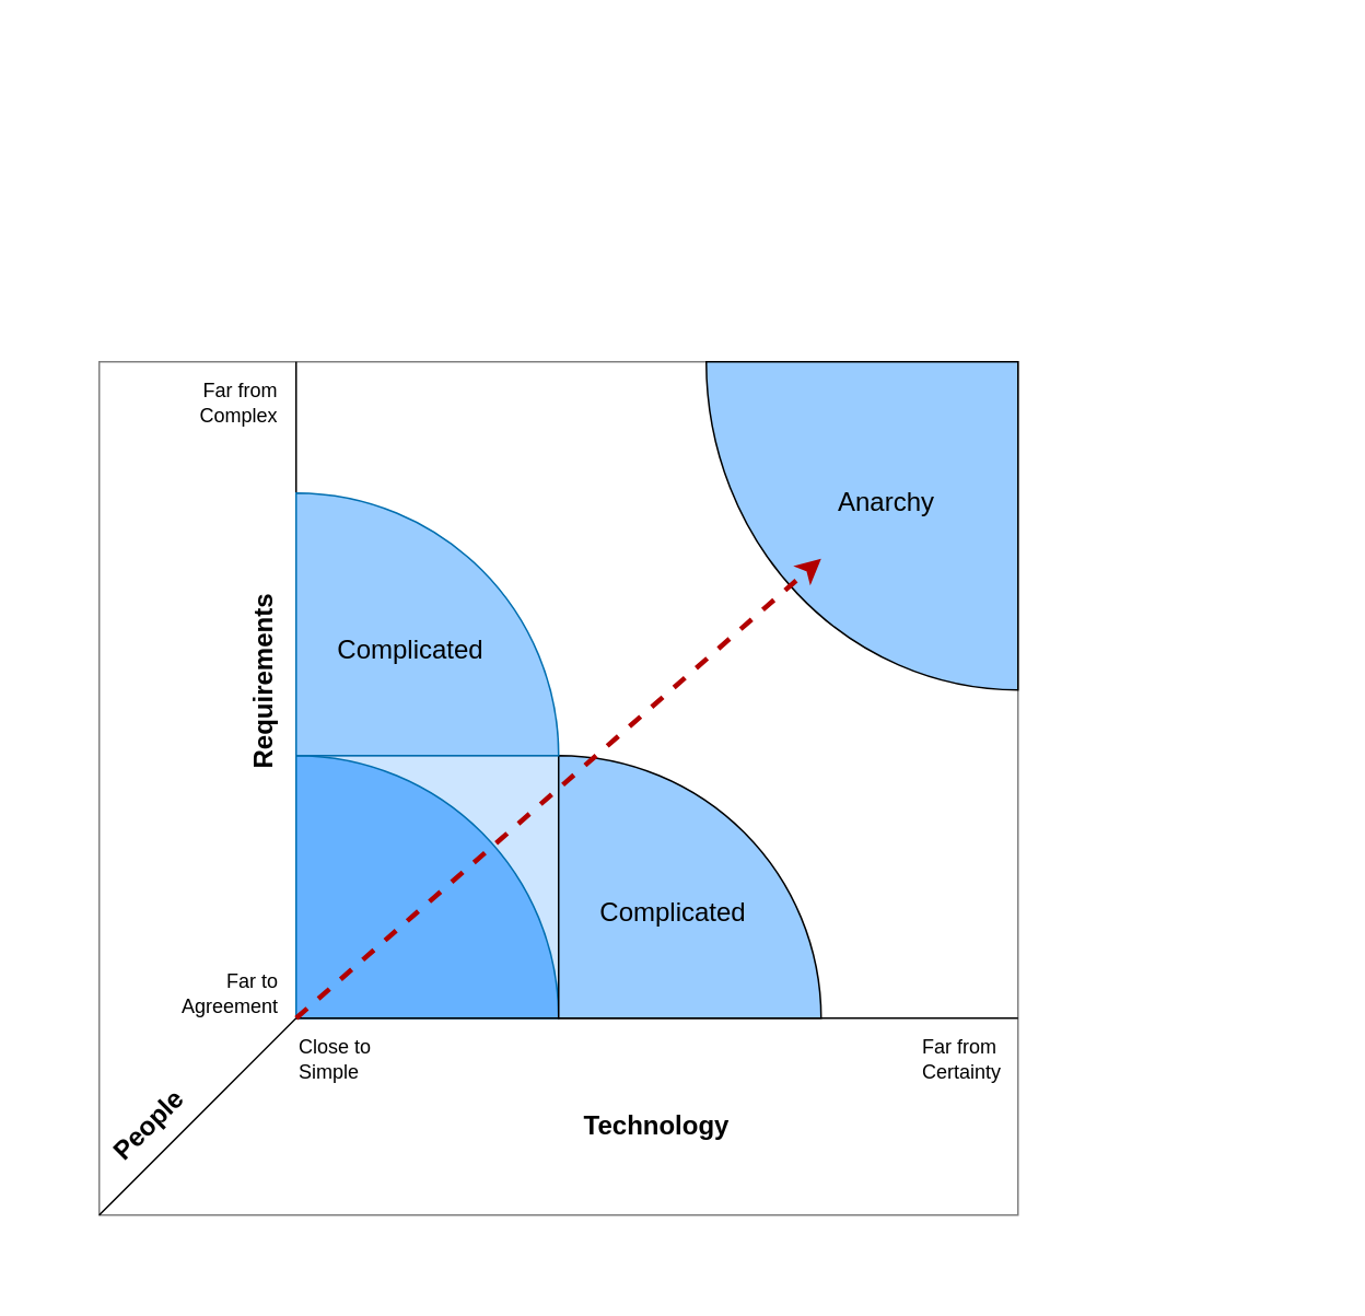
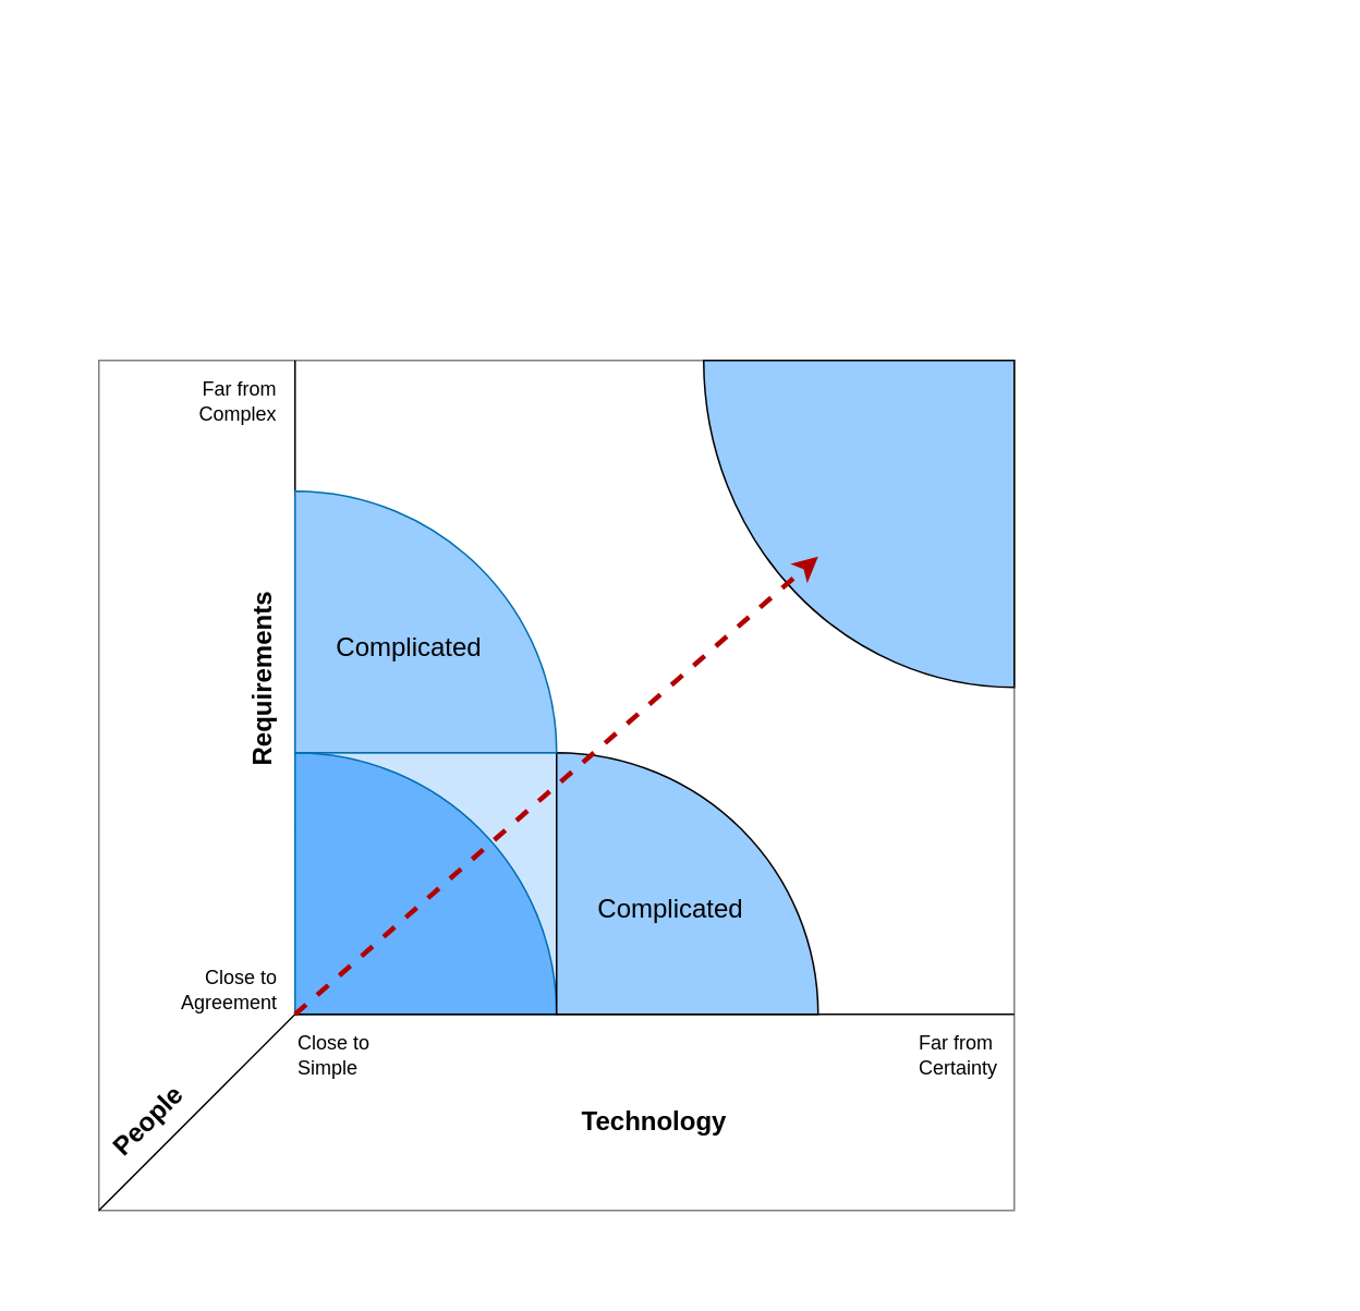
  <mxCell id="0" />
  <mxCell id="1" parent="0" />
  <mxCell id="2" value="" style="verticalLabelPosition=bottom;verticalAlign=top;html=1;shape=mxgraph.basic.rect;fillColor2=none;strokeWidth=1;size=20;indent=5;fontSize=16;opacity=50;" vertex="1" parent="1"><mxGeometry x="60" y="220" width="560" height="520" as="geometry" /></mxCell>
  <mxCell id="3" value="" style="endArrow=none;html=1;rounded=0;" edge="1" parent="1"><mxGeometry width="50" height="50" relative="1" as="geometry"><mxPoint x="180" y="620" as="sourcePoint" /><mxPoint x="180" y="220" as="targetPoint" /></mxGeometry></mxCell>
  <mxCell id="4" value="" style="whiteSpace=wrap;html=1;aspect=fixed;fillColor=#CCE5FF;strokeColor=#6c8ebf;" vertex="1" parent="1"><mxGeometry x="180" y="460" width="160" height="160" as="geometry" /></mxCell>
  <mxCell id="5" value="" style="verticalLabelPosition=bottom;verticalAlign=top;html=1;shape=mxgraph.basic.pie;startAngle=1;endAngle=0.25;fillColor=#66B2FF;fontColor=#ffffff;strokeColor=#006EAF;" vertex="1" parent="1"><mxGeometry x="20" y="460" width="320" height="320" as="geometry" /></mxCell>
  <mxCell id="6" value="" style="endArrow=none;html=1;rounded=0;" edge="1" parent="1"><mxGeometry width="50" height="50" relative="1" as="geometry"><mxPoint x="180" y="620" as="sourcePoint" /><mxPoint x="620" y="620" as="targetPoint" /></mxGeometry></mxCell>
  <mxCell id="7" value="" style="verticalLabelPosition=bottom;verticalAlign=top;html=1;shape=mxgraph.basic.pie;startAngle=1;endAngle=0.25;fillColor=#99CCFF;" vertex="1" parent="1"><mxGeometry x="180" y="460" width="320" height="320" as="geometry" /></mxCell>
  <mxCell id="8" value="" style="verticalLabelPosition=bottom;verticalAlign=top;html=1;shape=mxgraph.basic.pie;startAngle=1;endAngle=0.25;direction=east;fillColor=#99CCFF;fontColor=#ffffff;strokeColor=#006EAF;" vertex="1" parent="1"><mxGeometry x="20" y="300" width="320" height="320" as="geometry" /></mxCell>
  <mxCell id="9" value="&lt;font style=&quot;font-size: 16px&quot;&gt;Complicated&lt;/font&gt;" style="text;html=1;strokeColor=none;fillColor=none;align=center;verticalAlign=middle;whiteSpace=wrap;rounded=0;" vertex="1" parent="1"><mxGeometry x="380" y="540" width="60" height="30" as="geometry" /></mxCell>
  <mxCell id="10" value="&lt;font style=&quot;font-size: 16px&quot;&gt;Complicated&lt;/font&gt;" style="text;html=1;strokeColor=none;fillColor=none;align=center;verticalAlign=middle;whiteSpace=wrap;rounded=0;" vertex="1" parent="1"><mxGeometry x="220" y="380" width="60" height="30" as="geometry" /></mxCell>
- <mxCell id="11" value="&lt;div align=&quot;right&quot;&gt;Far to Agreement&lt;br&gt;&lt;/div&gt;" style="text;html=1;strokeColor=none;fillColor=none;align=center;verticalAlign=middle;whiteSpace=wrap;rounded=0;" vertex="1" parent="1"><mxGeometry x="110" y="590" width="60" height="30" as="geometry" /></mxCell>
+ <mxCell id="11" value="&lt;div align=&quot;right&quot;&gt;Close to Agreement&lt;br&gt;&lt;/div&gt;" style="text;html=1;strokeColor=none;fillColor=none;align=center;verticalAlign=middle;whiteSpace=wrap;rounded=0;" vertex="1" parent="1"><mxGeometry x="110" y="590" width="60" height="30" as="geometry" /></mxCell>
  <mxCell id="12" value="&lt;div align=&quot;right&quot;&gt;Far from Complex&lt;br&gt;&lt;/div&gt;" style="text;html=1;strokeColor=none;fillColor=none;align=center;verticalAlign=middle;whiteSpace=wrap;rounded=0;" vertex="1" parent="1"><mxGeometry x="110" y="230" width="60" height="30" as="geometry" /></mxCell>
  <mxCell id="13" value="&lt;div&gt;Close to Simple&lt;br&gt;&lt;/div&gt;" style="text;html=1;strokeColor=none;fillColor=none;align=left;verticalAlign=middle;whiteSpace=wrap;rounded=0;" vertex="1" parent="1"><mxGeometry x="180" y="630" width="60" height="30" as="geometry" /></mxCell>
  <mxCell id="14" value="&lt;div&gt;Far from Certainty&lt;br&gt;&lt;/div&gt;" style="text;html=1;strokeColor=none;fillColor=none;align=left;verticalAlign=middle;whiteSpace=wrap;rounded=0;" vertex="1" parent="1"><mxGeometry x="560" y="630" width="60" height="30" as="geometry" /></mxCell>
  <mxCell id="15" value="&lt;b&gt;&lt;font style=&quot;font-size: 16px&quot;&gt;Technology&lt;/font&gt;&lt;/b&gt;" style="text;html=1;strokeColor=none;fillColor=none;align=center;verticalAlign=middle;whiteSpace=wrap;rounded=0;" vertex="1" parent="1"><mxGeometry x="370" y="670" width="60" height="30" as="geometry" /></mxCell>
  <mxCell id="16" value="&lt;b&gt;&lt;font style=&quot;font-size: 16px&quot;&gt;Requirements&lt;/font&gt;&lt;/b&gt;" style="text;html=1;strokeColor=none;fillColor=none;align=center;verticalAlign=middle;whiteSpace=wrap;rounded=0;rotation=270;" vertex="1" parent="1"><mxGeometry x="130" y="400" width="60" height="30" as="geometry" /></mxCell>
  <mxCell id="17" value="&lt;b&gt;&lt;font style=&quot;font-size: 16px&quot;&gt;People&lt;/font&gt;&lt;/b&gt;" style="text;html=1;strokeColor=none;fillColor=none;align=center;verticalAlign=middle;whiteSpace=wrap;rounded=0;rotation=-45;" vertex="1" parent="1"><mxGeometry x="60" y="670" width="60" height="30" as="geometry" /></mxCell>
  <mxCell id="18" value="" style="endArrow=none;html=1;rounded=0;fontSize=16;" edge="1" parent="1"><mxGeometry width="50" height="50" relative="1" as="geometry"><mxPoint x="180" y="620" as="sourcePoint" /><mxPoint x="60" y="740" as="targetPoint" /></mxGeometry></mxCell>
  <mxCell id="19" value="" style="verticalLabelPosition=bottom;verticalAlign=top;html=1;shape=mxgraph.basic.pie;startAngle=1;endAngle=0.25;fillColor=#99CCFF;direction=west;" vertex="1" parent="1"><mxGeometry x="430" y="20" width="380" height="400" as="geometry" /></mxCell>
- <mxCell id="20" value="&lt;font style=&quot;font-size: 16px&quot;&gt;Anarchy&lt;/font&gt;" style="text;html=1;strokeColor=none;fillColor=none;align=center;verticalAlign=middle;whiteSpace=wrap;rounded=0;" vertex="1" parent="1"><mxGeometry x="510" y="290" width="60" height="30" as="geometry" /></mxCell>
  <mxCell id="21" value="" style="endArrow=classic;html=1;rounded=0;fontSize=16;fillColor=#e51400;strokeColor=#B20000;strokeWidth=3;dashed=1;" edge="1" parent="1"><mxGeometry width="50" height="50" relative="1" as="geometry"><mxPoint x="180" y="620" as="sourcePoint" /><mxPoint x="500" y="340" as="targetPoint" /></mxGeometry></mxCell>
